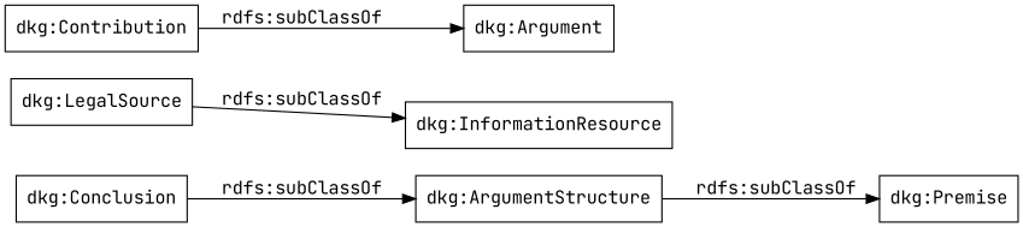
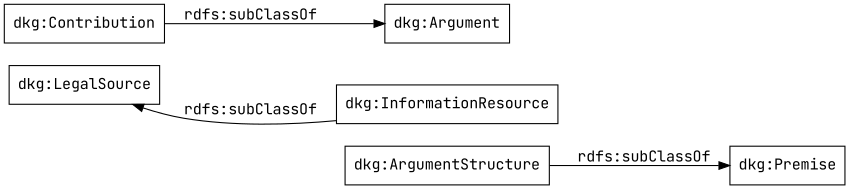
  digraph {
    fontname="JetBrains Mono"
    rankdir=LR
    node [color=black fontname="JetBrains Mono" shape=rectangle]
    edge [fontname="JetBrains Mono"]
-   "dkg:Conclusion"
    "dkg:ArgumentStructure"
    "dkg:Premise"
    "dkg:LegalSource"
    "dkg:InformationResource"
    "dkg:Contribution"
    "dkg:Argument"
-   "dkg:Conclusion" -> "dkg:ArgumentStructure" [label="rdfs:subClassOf"]
    "dkg:ArgumentStructure" -> "dkg:Premise" [label="rdfs:subClassOf"]
-   "dkg:LegalSource" -> "dkg:InformationResource" [label="rdfs:subClassOf"]
+   "dkg:InformationResource" -> "dkg:LegalSource" [label="rdfs:subClassOf"]
    "dkg:Contribution" -> "dkg:Argument" [label="rdfs:subClassOf"]
  }
